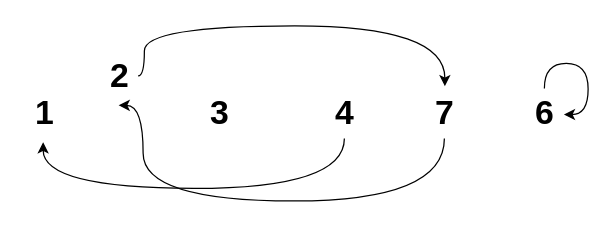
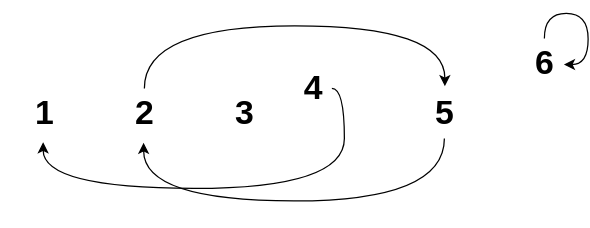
  <mxCell id="0" />
  <mxCell id="1" parent="0" />
  <mxCell id="2" value="1" style="text;html=1;resizable=0;autosize=1;align=center;verticalAlign=middle;points=[];fillColor=none;strokeColor=none;rounded=0;fontSize=27;fontStyle=1" parent="1" vertex="1"><mxGeometry x="20" y="70" width="30" height="40" as="geometry" /></mxCell>
  <mxCell id="3" style="edgeStyle=orthogonalEdgeStyle;orthogonalLoop=1;jettySize=auto;html=1;entryX=0.513;entryY=-0.044;entryDx=0;entryDy=0;entryPerimeter=0;curved=1;" edge="1" parent="1" source="4" target="9"><mxGeometry relative="1" as="geometry"><Array as="points"><mxPoint x="115" y="20" /><mxPoint x="355" y="20" /></Array></mxGeometry></mxCell>
- <mxCell id="4" value="2" style="text;html=1;resizable=0;autosize=1;align=center;verticalAlign=middle;points=[];fillColor=none;strokeColor=none;rounded=0;fontSize=27;fontStyle=1" parent="1" vertex="1"><mxGeometry x="80" y="40" width="30" height="40" as="geometry" /></mxCell>
+ <mxCell id="4" value="2" style="text;html=1;resizable=0;autosize=1;align=center;verticalAlign=middle;points=[];fillColor=none;strokeColor=none;rounded=0;fontSize=27;fontStyle=1" parent="1" vertex="1"><mxGeometry x="100" y="70" width="30" height="40" as="geometry" /></mxCell>
  <mxCell id="5" style="edgeStyle=orthogonalEdgeStyle;orthogonalLoop=1;jettySize=auto;html=1;curved=1;" parent="1" source="6" edge="1"><mxGeometry relative="1" as="geometry"><mxPoint x="34" y="113" as="targetPoint" /><Array as="points"><mxPoint x="275" y="150" /><mxPoint x="34" y="150" /></Array></mxGeometry></mxCell>
- <mxCell id="6" value="4" style="text;html=1;resizable=0;autosize=1;align=center;verticalAlign=middle;points=[];fillColor=none;strokeColor=none;rounded=0;fontSize=27;fontStyle=1" parent="1" vertex="1"><mxGeometry x="260" y="70" width="30" height="40" as="geometry" /></mxCell>
- <mxCell id="7" value="3" style="text;html=1;resizable=0;autosize=1;align=center;verticalAlign=middle;points=[];fillColor=none;strokeColor=none;rounded=0;fontSize=27;fontStyle=1" parent="1" vertex="1"><mxGeometry x="160" y="70" width="30" height="40" as="geometry" /></mxCell>
+ <mxCell id="6" value="4" style="text;html=1;resizable=0;autosize=1;align=center;verticalAlign=middle;points=[];fillColor=none;strokeColor=none;rounded=0;fontSize=27;fontStyle=1" parent="1" vertex="1"><mxGeometry x="235" y="50" width="30" height="40" as="geometry" /></mxCell>
+ <mxCell id="7" value="3" style="text;html=1;resizable=0;autosize=1;align=center;verticalAlign=middle;points=[];fillColor=none;strokeColor=none;rounded=0;fontSize=27;fontStyle=1" parent="1" vertex="1"><mxGeometry x="180" y="70" width="30" height="40" as="geometry" /></mxCell>
  <mxCell id="8" style="edgeStyle=orthogonalEdgeStyle;curved=1;orthogonalLoop=1;jettySize=auto;html=1;entryX=0.48;entryY=1.089;entryDx=0;entryDy=0;entryPerimeter=0;" edge="1" parent="1" source="9" target="4"><mxGeometry relative="1" as="geometry"><Array as="points"><mxPoint x="355" y="160" /><mxPoint x="114" y="160" /></Array></mxGeometry></mxCell>
- <mxCell id="9" value="7" style="text;html=1;resizable=0;autosize=1;align=center;verticalAlign=middle;points=[];fillColor=none;strokeColor=none;rounded=0;fontSize=27;fontStyle=1" parent="1" vertex="1"><mxGeometry x="340" y="70" width="30" height="40" as="geometry" /></mxCell>
- <mxCell id="10" value="6" style="text;html=1;resizable=0;autosize=1;align=center;verticalAlign=middle;points=[];fillColor=none;strokeColor=none;rounded=0;fontSize=27;fontStyle=1" parent="1" vertex="1"><mxGeometry x="420" y="70" width="30" height="40" as="geometry" /></mxCell>
+ <mxCell id="9" value="5" style="text;html=1;resizable=0;autosize=1;align=center;verticalAlign=middle;points=[];fillColor=none;strokeColor=none;rounded=0;fontSize=27;fontStyle=1" parent="1" vertex="1"><mxGeometry x="340" y="70" width="30" height="40" as="geometry" /></mxCell>
+ <mxCell id="10" value="6" style="text;html=1;resizable=0;autosize=1;align=center;verticalAlign=middle;points=[];fillColor=none;strokeColor=none;rounded=0;fontSize=27;fontStyle=1" parent="1" vertex="1"><mxGeometry x="420" y="30" width="30" height="40" as="geometry" /></mxCell>
  <mxCell id="11" style="edgeStyle=orthogonalEdgeStyle;curved=1;orthogonalLoop=1;jettySize=auto;html=1;entryX=1.02;entryY=0.523;entryDx=0;entryDy=0;entryPerimeter=0;" edge="1" parent="1" source="10" target="10"><mxGeometry relative="1" as="geometry" /></mxCell>
